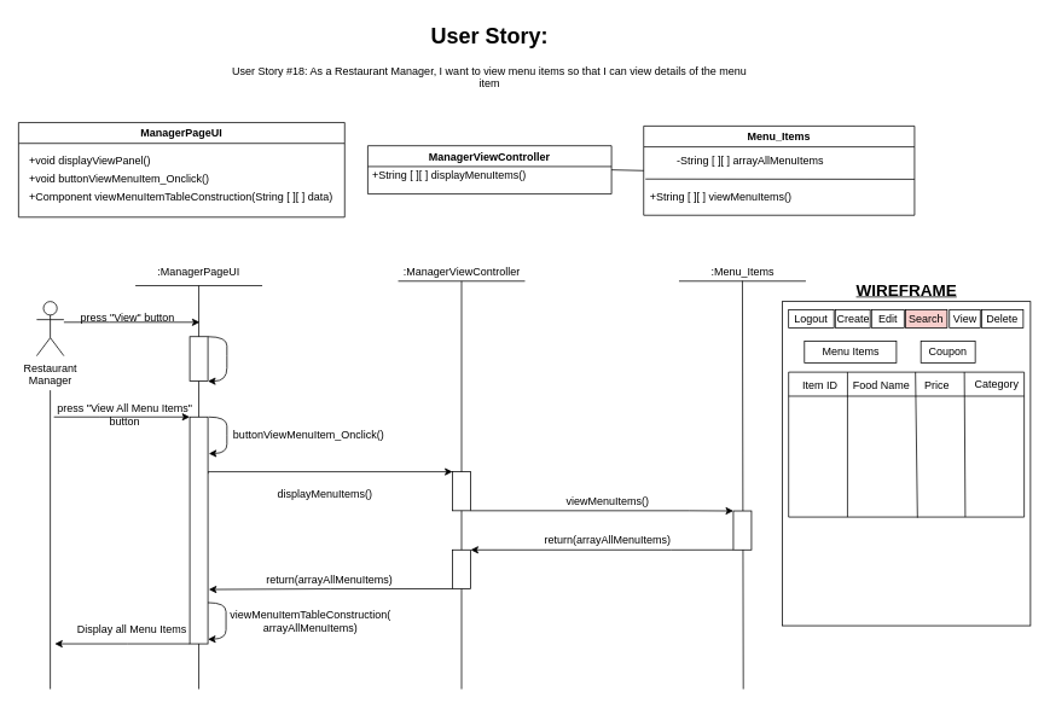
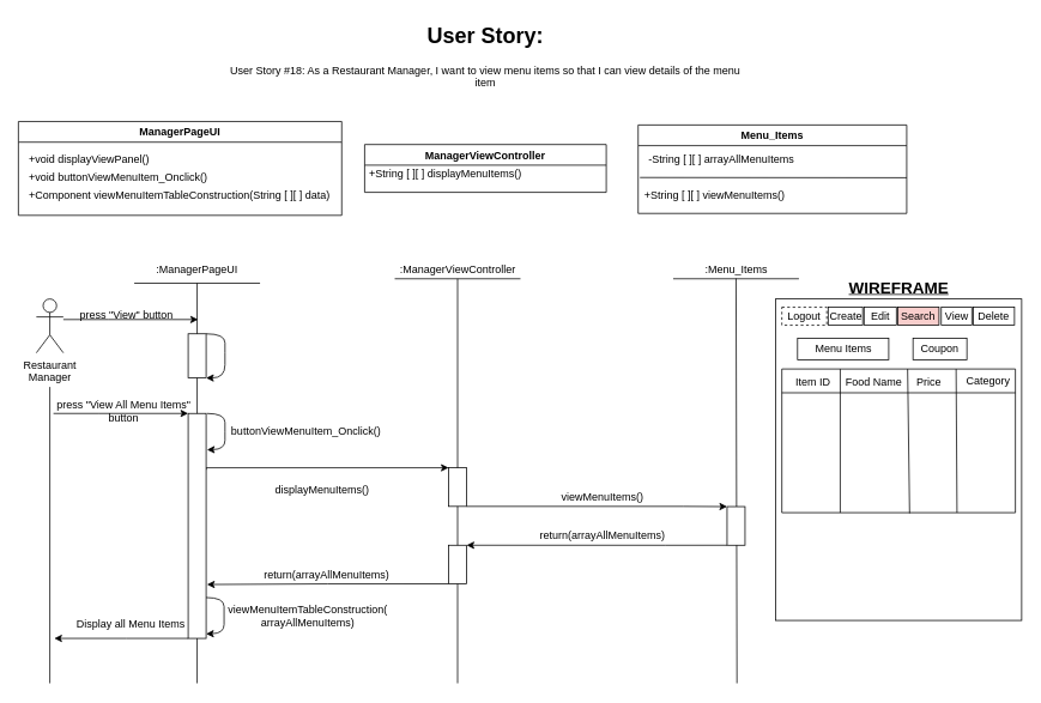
  <mxCell id="0" />
  <mxCell id="1" parent="0" />
  <mxCell id="2" value="Menu_Items" style="swimlane;" parent="1" vertex="1"><mxGeometry x="710" y="138.25" width="299" height="98.5" as="geometry" /></mxCell>
- <mxCell id="3" value="-String [ ][ ] arrayAllMenuItems" style="text;html=1;align=left;verticalAlign=middle;resizable=0;points=[];autosize=1;strokeColor=none;fillColor=none;" parent="2" vertex="1"><mxGeometry x="35" y="28.5" width="180" height="20" as="geometry" /></mxCell>
+ <mxCell id="3" value="-String [ ][ ] arrayAllMenuItems" style="text;html=1;align=left;verticalAlign=middle;resizable=0;points=[];autosize=1;strokeColor=none;fillColor=none;" parent="2" vertex="1"><mxGeometry x="10" y="28.5" width="180" height="20" as="geometry" /></mxCell>
  <mxCell id="4" value="" style="endArrow=none;html=1;rounded=0;" parent="2" edge="1"><mxGeometry width="50" height="50" relative="1" as="geometry"><mxPoint x="2" y="58.5" as="sourcePoint" /><mxPoint x="299" y="58.75" as="targetPoint" /></mxGeometry></mxCell>
  <mxCell id="5" value="&lt;div&gt;+String [ ][ ] viewMenuItems()&lt;/div&gt;" style="text;html=1;align=center;verticalAlign=middle;resizable=0;points=[];autosize=1;strokeColor=none;fillColor=none;" parent="2" vertex="1"><mxGeometry y="68.5" width="170" height="20" as="geometry" /></mxCell>
  <mxCell id="6" value="" style="rounded=0;whiteSpace=wrap;html=1;" parent="1" vertex="1"><mxGeometry x="863" y="332" width="274" height="358" as="geometry" /></mxCell>
  <mxCell id="7" value="ManagerPageUI" style="swimlane;" parent="1" vertex="1"><mxGeometry x="20" y="134.38" width="360" height="104.5" as="geometry" /></mxCell>
  <mxCell id="8" value="+void displayViewPanel()" style="text;html=1;align=left;verticalAlign=middle;resizable=0;points=[];autosize=1;strokeColor=none;fillColor=none;" parent="7" vertex="1"><mxGeometry x="10" y="33" width="150" height="20" as="geometry" /></mxCell>
  <mxCell id="9" value="+void buttonViewMenuItem_Onclick()" style="text;html=1;align=left;verticalAlign=middle;resizable=0;points=[];autosize=1;strokeColor=none;fillColor=none;" parent="7" vertex="1"><mxGeometry x="10" y="53" width="210" height="20" as="geometry" /></mxCell>
  <mxCell id="10" value="+Component viewMenuItemTableConstruction(String [ ][ ] data)" style="text;html=1;align=left;verticalAlign=middle;resizable=0;points=[];autosize=1;strokeColor=none;fillColor=none;" parent="7" vertex="1"><mxGeometry x="10" y="73" width="350" height="20" as="geometry" /></mxCell>
  <mxCell id="11" value="ManagerViewController" style="swimlane;startSize=23;" parent="1" vertex="1"><mxGeometry x="405.5" y="160" width="269" height="53.25" as="geometry" /></mxCell>
  <mxCell id="12" value="&lt;div style=&quot;text-align: left&quot;&gt;+String [ ][ ] displayMenuItems()&lt;/div&gt;" style="text;html=1;align=center;verticalAlign=middle;resizable=0;points=[];autosize=1;strokeColor=none;fillColor=none;" parent="11" vertex="1"><mxGeometry x="-5.5" y="23.25" width="190" height="20" as="geometry" /></mxCell>
- <mxCell id="13" value="" style="endArrow=none;html=1;rounded=0;entryX=0;entryY=0.5;entryDx=0;entryDy=0;exitX=1;exitY=0.5;exitDx=0;exitDy=0;" parent="1" source="11" target="2" edge="1"><mxGeometry width="50" height="50" relative="1" as="geometry"><mxPoint x="589" y="234.5" as="sourcePoint" /><mxPoint x="589" y="264.5" as="targetPoint" /></mxGeometry></mxCell>
  <mxCell id="14" style="edgeStyle=orthogonalEdgeStyle;rounded=0;orthogonalLoop=1;jettySize=auto;html=1;" parent="1" edge="1"><mxGeometry relative="1" as="geometry"><mxPoint x="220" y="354.92" as="targetPoint" /><Array as="points"><mxPoint x="120" y="354.92" /><mxPoint x="120" y="354.92" /></Array><mxPoint x="70" y="354.92" as="sourcePoint" /></mxGeometry></mxCell>
  <mxCell id="15" value="Restaurant&lt;br&gt;Manager" style="shape=umlActor;verticalLabelPosition=bottom;verticalAlign=top;html=1;outlineConnect=0;" parent="1" vertex="1"><mxGeometry x="40" y="332" width="30" height="60" as="geometry" /></mxCell>
  <mxCell id="16" value=":ManagerPageUI" style="text;html=1;strokeColor=none;fillColor=none;align=center;verticalAlign=middle;whiteSpace=wrap;rounded=0;" parent="1" vertex="1"><mxGeometry x="189" y="284.5" width="60" height="30" as="geometry" /></mxCell>
  <mxCell id="17" value=":ManagerViewController" style="text;html=1;align=center;verticalAlign=middle;resizable=0;points=[];autosize=1;strokeColor=none;fillColor=none;" parent="1" vertex="1"><mxGeometry x="439" y="289.5" width="140" height="20" as="geometry" /></mxCell>
  <mxCell id="18" value=":Menu_Items" style="text;html=1;align=center;verticalAlign=middle;resizable=0;points=[];autosize=1;strokeColor=none;fillColor=none;" parent="1" vertex="1"><mxGeometry x="779" y="289.5" width="80" height="20" as="geometry" /></mxCell>
  <mxCell id="19" value="" style="endArrow=none;html=1;rounded=0;" parent="1" edge="1"><mxGeometry width="50" height="50" relative="1" as="geometry"><mxPoint x="149" y="314.5" as="sourcePoint" /><mxPoint x="289" y="314.5" as="targetPoint" /></mxGeometry></mxCell>
  <mxCell id="20" value="" style="endArrow=none;html=1;rounded=0;" parent="1" edge="1"><mxGeometry width="50" height="50" relative="1" as="geometry"><mxPoint x="439" y="309.5" as="sourcePoint" /><mxPoint x="579" y="309.5" as="targetPoint" /></mxGeometry></mxCell>
  <mxCell id="21" value="" style="endArrow=none;html=1;rounded=0;" parent="1" edge="1"><mxGeometry width="50" height="50" relative="1" as="geometry"><mxPoint x="749" y="309.5" as="sourcePoint" /><mxPoint x="889" y="309.5" as="targetPoint" /></mxGeometry></mxCell>
  <mxCell id="22" value="" style="curved=1;endArrow=classic;html=1;rounded=0;exitX=1;exitY=0;exitDx=0;exitDy=0;" parent="1" edge="1"><mxGeometry width="50" height="50" relative="1" as="geometry"><mxPoint x="230" y="459.5" as="sourcePoint" /><mxPoint x="230" y="500" as="targetPoint" /><Array as="points"><mxPoint x="250" y="459.5" /><mxPoint x="250" y="479.5" /><mxPoint x="250" y="499.5" /></Array></mxGeometry></mxCell>
  <mxCell id="23" value="&lt;span style=&quot;text-align: left&quot;&gt;buttonViewMenuItem_Onclick()&lt;/span&gt;" style="text;html=1;align=center;verticalAlign=middle;resizable=0;points=[];autosize=1;strokeColor=none;fillColor=none;" parent="1" vertex="1"><mxGeometry x="250" y="469.5" width="180" height="20" as="geometry" /></mxCell>
  <mxCell id="24" value="" style="endArrow=none;html=1;rounded=0;startArrow=none;entryX=0.5;entryY=1;entryDx=0;entryDy=0;entryPerimeter=0;" parent="1" target="17" edge="1"><mxGeometry width="50" height="50" relative="1" as="geometry"><mxPoint x="509" y="760" as="sourcePoint" /><mxPoint x="507" y="304.5" as="targetPoint" /></mxGeometry></mxCell>
  <mxCell id="25" value="" style="endArrow=none;html=1;rounded=0;entryX=0.5;entryY=0.982;entryDx=0;entryDy=0;entryPerimeter=0;" parent="1" target="18" edge="1"><mxGeometry width="50" height="50" relative="1" as="geometry"><mxPoint x="820" y="760" as="sourcePoint" /><mxPoint x="819" y="314.5" as="targetPoint" /></mxGeometry></mxCell>
- <mxCell id="26" value="Logout" style="rounded=0;whiteSpace=wrap;html=1;" parent="1" vertex="1"><mxGeometry x="870" y="341.25" width="50" height="20" as="geometry" /></mxCell>
+ <mxCell id="26" value="Logout" style="rounded=0;whiteSpace=wrap;html=1;dashed=1;" parent="1" vertex="1"><mxGeometry x="870" y="341.25" width="50" height="20" as="geometry" /></mxCell>
  <mxCell id="27" value="Edit" style="rounded=0;whiteSpace=wrap;html=1;" parent="1" vertex="1"><mxGeometry x="961.5" y="341.25" width="36" height="20" as="geometry" /></mxCell>
  <mxCell id="28" value="Search" style="rounded=0;whiteSpace=wrap;html=1;fillColor=#f8cecc;" parent="1" vertex="1"><mxGeometry x="999" y="341.25" width="46" height="20" as="geometry" /></mxCell>
  <mxCell id="29" value="View" style="rounded=0;whiteSpace=wrap;html=1;" parent="1" vertex="1"><mxGeometry x="1047.5" y="341.25" width="34" height="20" as="geometry" /></mxCell>
  <mxCell id="30" value="Delete" style="rounded=0;whiteSpace=wrap;html=1;" parent="1" vertex="1"><mxGeometry x="1083" y="341.25" width="46" height="20" as="geometry" /></mxCell>
  <mxCell id="31" value="&lt;b&gt;&lt;u&gt;&lt;font style=&quot;font-size: 18px&quot;&gt;WIREFRAME&lt;/font&gt;&lt;/u&gt;&lt;/b&gt;" style="text;html=1;align=center;verticalAlign=middle;resizable=0;points=[];autosize=1;strokeColor=none;fillColor=none;" parent="1" vertex="1"><mxGeometry x="935" y="309.5" width="130" height="20" as="geometry" /></mxCell>
  <mxCell id="32" value="press &quot;View&quot; button" style="text;html=1;align=center;verticalAlign=middle;resizable=0;points=[];autosize=1;strokeColor=none;fillColor=none;" parent="1" vertex="1"><mxGeometry x="80" y="339.92" width="120" height="20" as="geometry" /></mxCell>
  <mxCell id="33" value="" style="endArrow=none;html=1;rounded=0;fontSize=17;" parent="1" edge="1"><mxGeometry width="50" height="50" relative="1" as="geometry"><mxPoint x="219" y="760" as="sourcePoint" /><mxPoint x="219" y="314.5" as="targetPoint" /></mxGeometry></mxCell>
  <mxCell id="34" style="edgeStyle=orthogonalEdgeStyle;rounded=0;orthogonalLoop=1;jettySize=auto;html=1;exitX=0;exitY=1;exitDx=0;exitDy=0;" parent="1" source="36" edge="1"><mxGeometry relative="1" as="geometry"><mxPoint x="60" y="710" as="targetPoint" /><mxPoint x="209" y="521" as="sourcePoint" /><Array as="points"><mxPoint x="140" y="710" /><mxPoint x="140" y="710" /></Array></mxGeometry></mxCell>
  <mxCell id="35" style="edgeStyle=orthogonalEdgeStyle;rounded=0;orthogonalLoop=1;jettySize=auto;html=1;exitX=1;exitY=0.25;exitDx=0;exitDy=0;entryX=0;entryY=0;entryDx=0;entryDy=0;" parent="1" target="46" edge="1"><mxGeometry relative="1" as="geometry"><Array as="points"><mxPoint x="229" y="520" /></Array><mxPoint x="229" y="522.125" as="sourcePoint" /></mxGeometry></mxCell>
  <mxCell id="36" value="" style="rounded=0;whiteSpace=wrap;html=1;" parent="1" vertex="1"><mxGeometry x="209" y="459.5" width="20" height="250.5" as="geometry" /></mxCell>
  <mxCell id="37" value="" style="curved=1;endArrow=classic;html=1;rounded=0;entryX=1;entryY=1;entryDx=0;entryDy=0;exitX=1;exitY=0;exitDx=0;exitDy=0;" parent="1" source="38" target="38" edge="1"><mxGeometry width="50" height="50" relative="1" as="geometry"><mxPoint x="230" y="370.82" as="sourcePoint" /><mxPoint x="230" y="410.82" as="targetPoint" /><Array as="points"><mxPoint x="250" y="370.82" /><mxPoint x="250" y="390.82" /><mxPoint x="250" y="420" /></Array></mxGeometry></mxCell>
  <mxCell id="38" value="" style="rounded=0;whiteSpace=wrap;html=1;" parent="1" vertex="1"><mxGeometry x="209" y="370.82" width="20" height="49.18" as="geometry" /></mxCell>
  <mxCell id="39" style="edgeStyle=orthogonalEdgeStyle;rounded=0;orthogonalLoop=1;jettySize=auto;html=1;" parent="1" edge="1"><mxGeometry relative="1" as="geometry"><mxPoint x="209" y="459.5" as="targetPoint" /><Array as="points"><mxPoint x="109" y="459.5" /><mxPoint x="109" y="459.5" /></Array><mxPoint x="59" y="459.5" as="sourcePoint" /></mxGeometry></mxCell>
  <mxCell id="40" value="press &quot;View All Menu Items&quot;&lt;br&gt;button" style="text;html=1;align=center;verticalAlign=middle;resizable=0;points=[];autosize=1;strokeColor=none;fillColor=none;" parent="1" vertex="1"><mxGeometry x="57" y="441.5" width="160" height="30" as="geometry" /></mxCell>
  <mxCell id="41" value="Display all Menu Items" style="text;html=1;align=center;verticalAlign=middle;resizable=0;points=[];autosize=1;strokeColor=none;fillColor=none;" parent="1" vertex="1"><mxGeometry x="75" y="685" width="140" height="20" as="geometry" /></mxCell>
  <mxCell id="42" value="Create" style="rounded=0;whiteSpace=wrap;html=1;" parent="1" vertex="1"><mxGeometry x="921.5" y="341.25" width="38.5" height="20" as="geometry" /></mxCell>
  <mxCell id="43" value="Menu Items" style="rounded=0;whiteSpace=wrap;html=1;" parent="1" vertex="1"><mxGeometry x="887.5" y="375.82" width="101.5" height="24.18" as="geometry" /></mxCell>
  <mxCell id="44" value="Coupon" style="rounded=0;whiteSpace=wrap;html=1;" parent="1" vertex="1"><mxGeometry x="1016" y="375.82" width="60" height="24.18" as="geometry" /></mxCell>
  <mxCell id="45" style="edgeStyle=orthogonalEdgeStyle;rounded=0;orthogonalLoop=1;jettySize=auto;html=1;exitX=1;exitY=1;exitDx=0;exitDy=0;entryX=0;entryY=0;entryDx=0;entryDy=0;" parent="1" source="46" target="49" edge="1"><mxGeometry relative="1" as="geometry"><Array as="points"><mxPoint x="760" y="563" /><mxPoint x="760" y="563" /></Array></mxGeometry></mxCell>
  <mxCell id="46" value="" style="rounded=0;whiteSpace=wrap;html=1;" parent="1" vertex="1"><mxGeometry x="499" y="520" width="20" height="43" as="geometry" /></mxCell>
  <mxCell id="47" value="&lt;span style=&quot;text-align: left&quot;&gt;displayMenuItems()&lt;/span&gt;" style="text;html=1;align=center;verticalAlign=middle;resizable=0;points=[];autosize=1;strokeColor=none;fillColor=none;" parent="1" vertex="1"><mxGeometry x="298" y="535" width="120" height="20" as="geometry" /></mxCell>
  <mxCell id="48" style="edgeStyle=orthogonalEdgeStyle;rounded=0;orthogonalLoop=1;jettySize=auto;html=1;exitX=0;exitY=1;exitDx=0;exitDy=0;entryX=1;entryY=0;entryDx=0;entryDy=0;" parent="1" source="49" target="52" edge="1"><mxGeometry relative="1" as="geometry"><Array as="points"><mxPoint x="740" y="606" /><mxPoint x="740" y="606" /></Array></mxGeometry></mxCell>
  <mxCell id="49" value="" style="rounded=0;whiteSpace=wrap;html=1;" parent="1" vertex="1"><mxGeometry x="809" y="563.25" width="20" height="43" as="geometry" /></mxCell>
  <mxCell id="50" value="&lt;span style=&quot;text-align: left&quot;&gt;viewMenuItems()&lt;/span&gt;" style="text;html=1;align=center;verticalAlign=middle;resizable=0;points=[];autosize=1;strokeColor=none;fillColor=none;" parent="1" vertex="1"><mxGeometry x="615" y="543" width="110" height="20" as="geometry" /></mxCell>
  <mxCell id="51" style="edgeStyle=orthogonalEdgeStyle;rounded=0;orthogonalLoop=1;jettySize=auto;html=1;exitX=0;exitY=1;exitDx=0;exitDy=0;" parent="1" source="52" edge="1"><mxGeometry relative="1" as="geometry"><mxPoint x="230" y="650" as="targetPoint" /><Array as="points"><mxPoint x="364" y="649" /><mxPoint x="230" y="650" /></Array></mxGeometry></mxCell>
  <mxCell id="52" value="" style="rounded=0;whiteSpace=wrap;html=1;" parent="1" vertex="1"><mxGeometry x="499" y="606.25" width="20" height="43" as="geometry" /></mxCell>
  <mxCell id="53" value="&lt;span style=&quot;text-align: left&quot;&gt;return(arrayAllMenuItems)&lt;/span&gt;" style="text;html=1;align=center;verticalAlign=middle;resizable=0;points=[];autosize=1;strokeColor=none;fillColor=none;" parent="1" vertex="1"><mxGeometry x="595" y="586.25" width="150" height="20" as="geometry" /></mxCell>
  <mxCell id="54" value="&lt;span style=&quot;text-align: left&quot;&gt;return(arrayAllMenuItems)&lt;/span&gt;" style="text;html=1;align=center;verticalAlign=middle;resizable=0;points=[];autosize=1;strokeColor=none;fillColor=none;" parent="1" vertex="1"><mxGeometry x="288" y="630" width="150" height="20" as="geometry" /></mxCell>
  <mxCell id="55" value="" style="swimlane;startSize=0;" parent="1" vertex="1"><mxGeometry x="870" y="410" width="260" height="160" as="geometry" /></mxCell>
  <mxCell id="56" value="" style="endArrow=none;html=1;rounded=0;entryX=1;entryY=0;entryDx=0;entryDy=0;exitX=0.75;exitY=1;exitDx=0;exitDy=0;" parent="55" source="55" target="58" edge="1"><mxGeometry width="50" height="50" relative="1" as="geometry"><mxPoint x="196.33" y="200" as="sourcePoint" /><mxPoint x="196.33" as="targetPoint" /></mxGeometry></mxCell>
  <mxCell id="57" value="Food Name" style="text;html=1;strokeColor=none;fillColor=none;align=center;verticalAlign=middle;whiteSpace=wrap;rounded=0;" parent="55" vertex="1"><mxGeometry x="68" width="69" height="30" as="geometry" /></mxCell>
  <mxCell id="58" value="Price" style="text;html=1;strokeColor=none;fillColor=none;align=center;verticalAlign=middle;whiteSpace=wrap;rounded=0;" parent="55" vertex="1"><mxGeometry x="134" width="60" height="30" as="geometry" /></mxCell>
  <mxCell id="59" value="" style="endArrow=none;html=1;rounded=0;entryX=1;entryY=0;entryDx=0;entryDy=0;exitX=0.547;exitY=1.004;exitDx=0;exitDy=0;exitPerimeter=0;" parent="55" source="55" edge="1"><mxGeometry width="50" height="50" relative="1" as="geometry"><mxPoint x="141" y="120" as="sourcePoint" /><mxPoint x="140" as="targetPoint" /></mxGeometry></mxCell>
  <mxCell id="60" value="" style="line;strokeWidth=1;fillColor=none;align=left;verticalAlign=middle;spacingTop=-1;spacingLeft=3;spacingRight=3;rotatable=0;labelPosition=right;points=[];portConstraint=eastwest;" parent="1" vertex="1"><mxGeometry x="870" y="432.5" width="260" height="8" as="geometry" /></mxCell>
  <mxCell id="61" value="" style="endArrow=none;html=1;rounded=0;entryX=0.25;entryY=0;entryDx=0;entryDy=0;exitX=0.25;exitY=1;exitDx=0;exitDy=0;" parent="1" source="55" target="55" edge="1"><mxGeometry width="50" height="50" relative="1" as="geometry"><mxPoint x="960" y="490" as="sourcePoint" /><mxPoint x="1010" y="440" as="targetPoint" /></mxGeometry></mxCell>
  <mxCell id="62" value="Item ID" style="text;html=1;strokeColor=none;fillColor=none;align=center;verticalAlign=middle;whiteSpace=wrap;rounded=0;" parent="1" vertex="1"><mxGeometry x="875" y="410" width="60" height="30" as="geometry" /></mxCell>
  <mxCell id="63" value="Category" style="text;html=1;strokeColor=none;fillColor=none;align=center;verticalAlign=middle;whiteSpace=wrap;rounded=0;" parent="1" vertex="1"><mxGeometry x="1070" y="409" width="60" height="30" as="geometry" /></mxCell>
  <mxCell id="64" value="" style="curved=1;endArrow=classic;html=1;rounded=0;exitX=1;exitY=0;exitDx=0;exitDy=0;" parent="1" edge="1"><mxGeometry width="50" height="50" relative="1" as="geometry"><mxPoint x="229" y="664.5" as="sourcePoint" /><mxPoint x="229" y="705" as="targetPoint" /><Array as="points"><mxPoint x="249" y="664.5" /><mxPoint x="249" y="684.5" /><mxPoint x="249" y="704.5" /></Array></mxGeometry></mxCell>
  <mxCell id="65" value="&lt;div&gt;&lt;span&gt;viewMenuItemTableConstruction(&lt;/span&gt;&lt;/div&gt;&lt;div&gt;&lt;span&gt;arrayAllMenuItems)&lt;/span&gt;&lt;/div&gt;" style="text;html=1;align=center;verticalAlign=middle;resizable=0;points=[];autosize=1;strokeColor=none;fillColor=none;" parent="1" vertex="1"><mxGeometry x="247" y="669.5" width="190" height="30" as="geometry" /></mxCell>
  <mxCell id="66" value="&lt;h1&gt;User Story:&lt;br&gt;&lt;/h1&gt;User Story #18: As a Restaurant Manager, I want to view menu items so that I can view details of the menu item" style="text;html=1;strokeColor=none;fillColor=none;spacing=5;spacingTop=-20;whiteSpace=wrap;overflow=hidden;rounded=0;align=center;" parent="1" vertex="1"><mxGeometry x="250" y="20" width="580" height="100" as="geometry" /></mxCell>
  <mxCell id="67" value="" style="endArrow=none;html=1;rounded=0;startArrow=none;" parent="1" edge="1"><mxGeometry width="50" height="50" relative="1" as="geometry"><mxPoint x="55" y="760" as="sourcePoint" /><mxPoint x="55" y="430" as="targetPoint" /></mxGeometry></mxCell>
